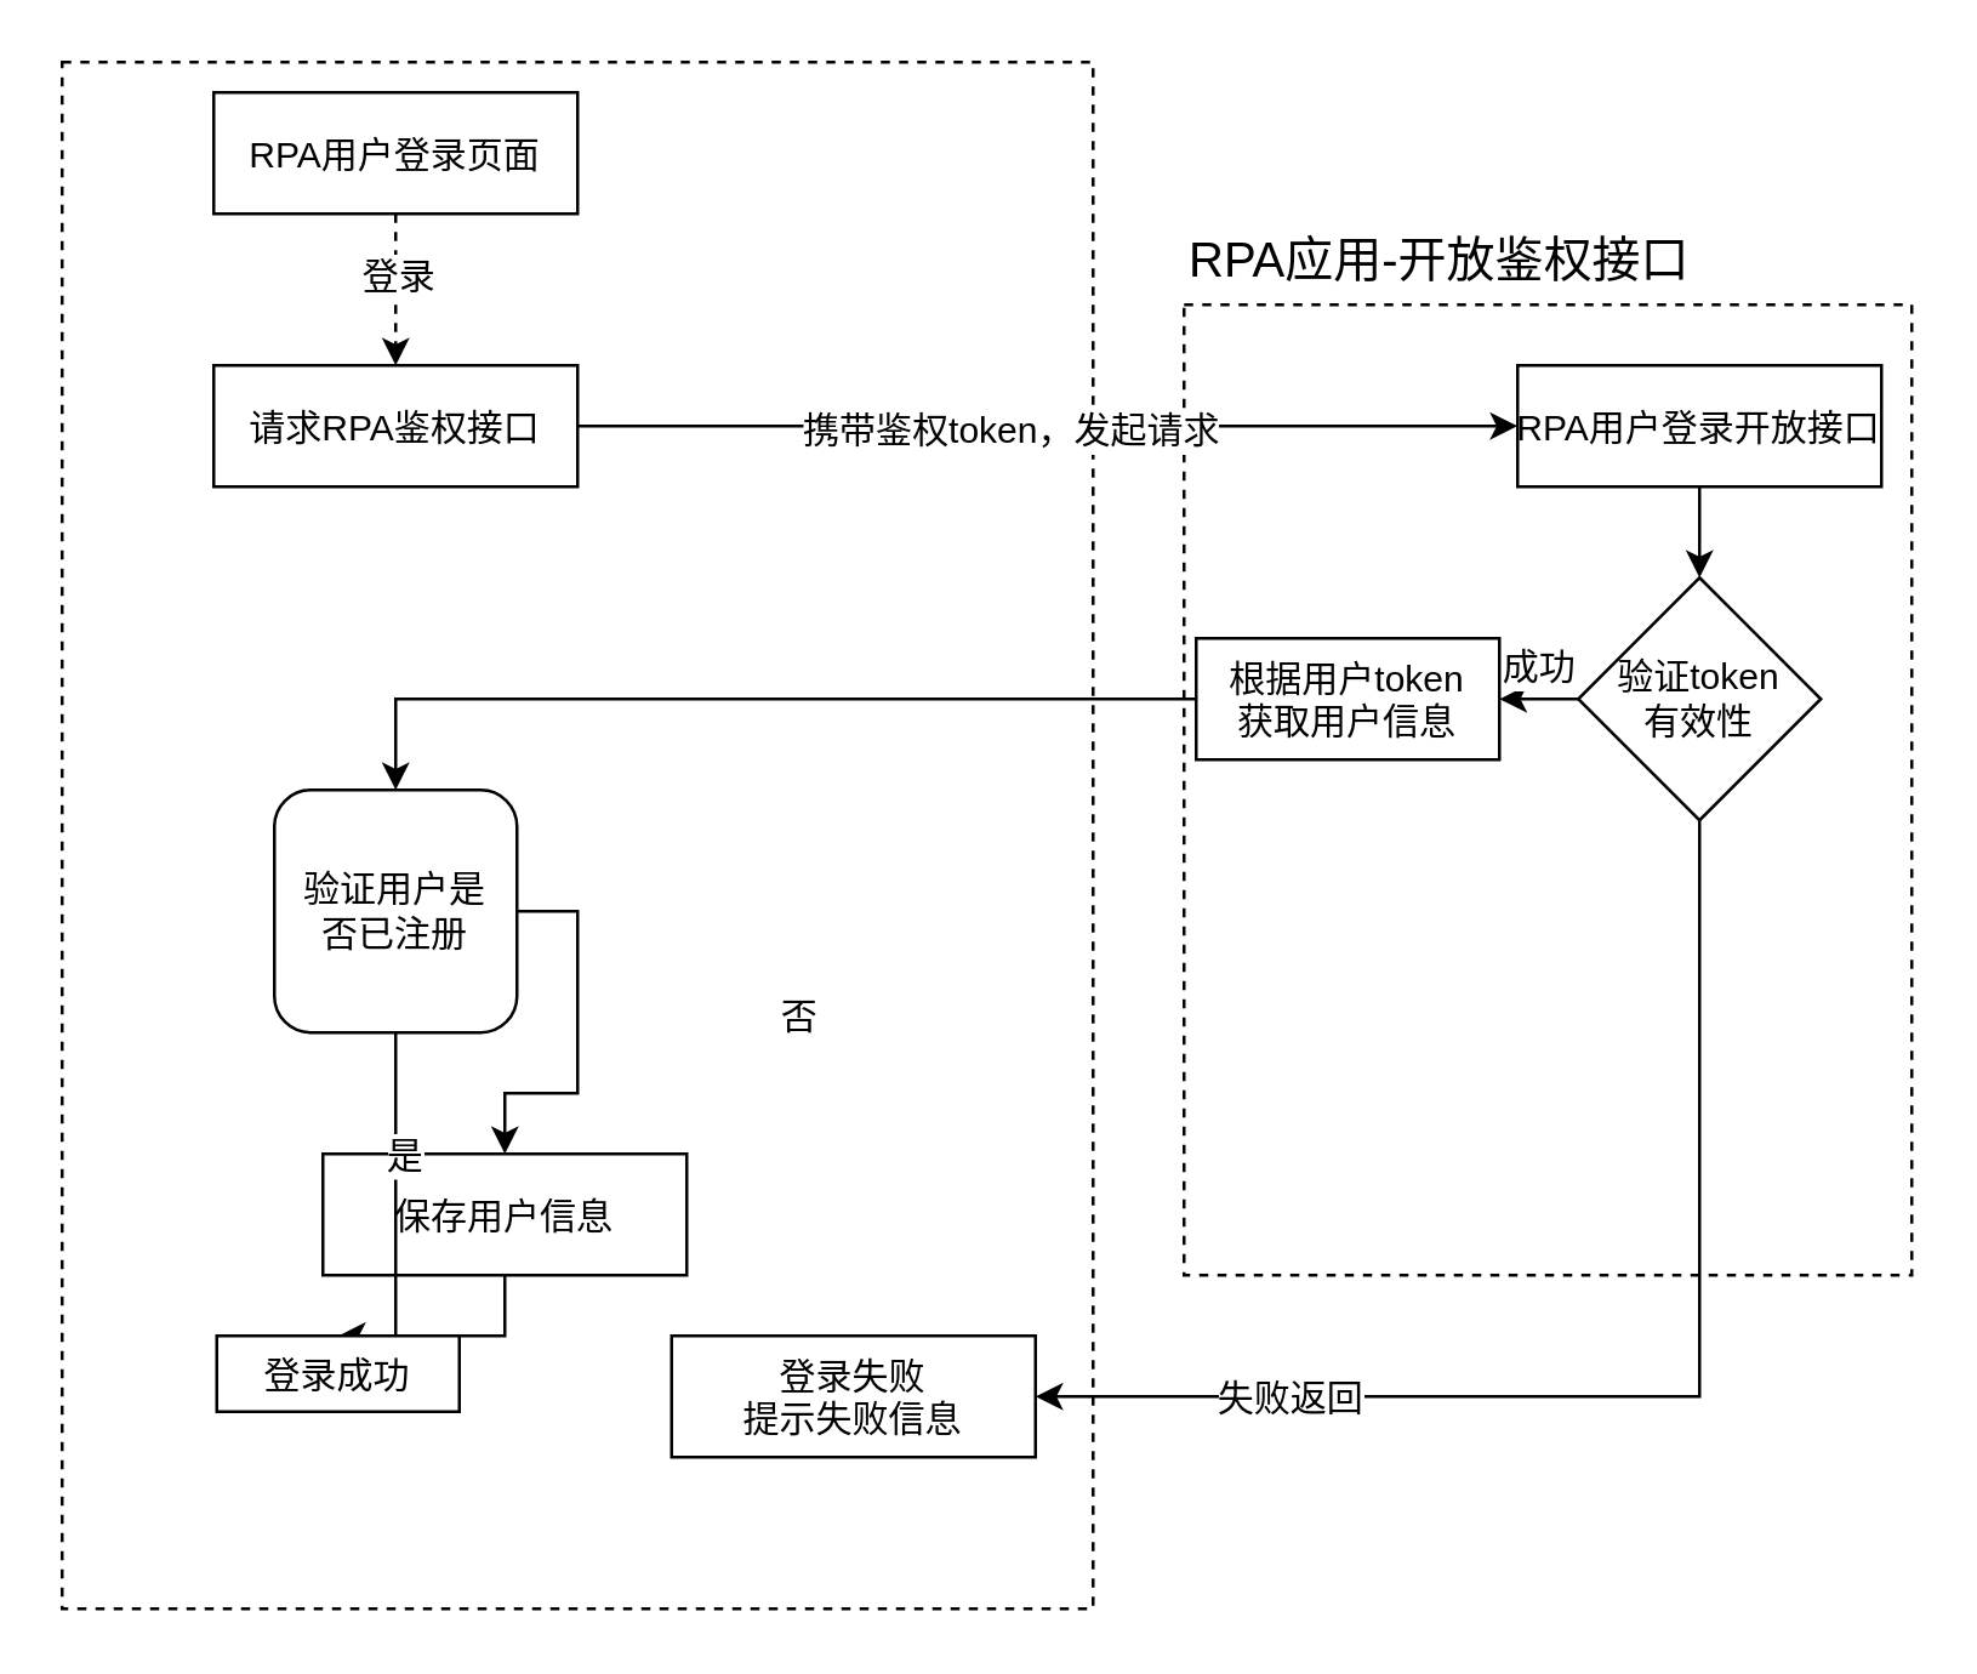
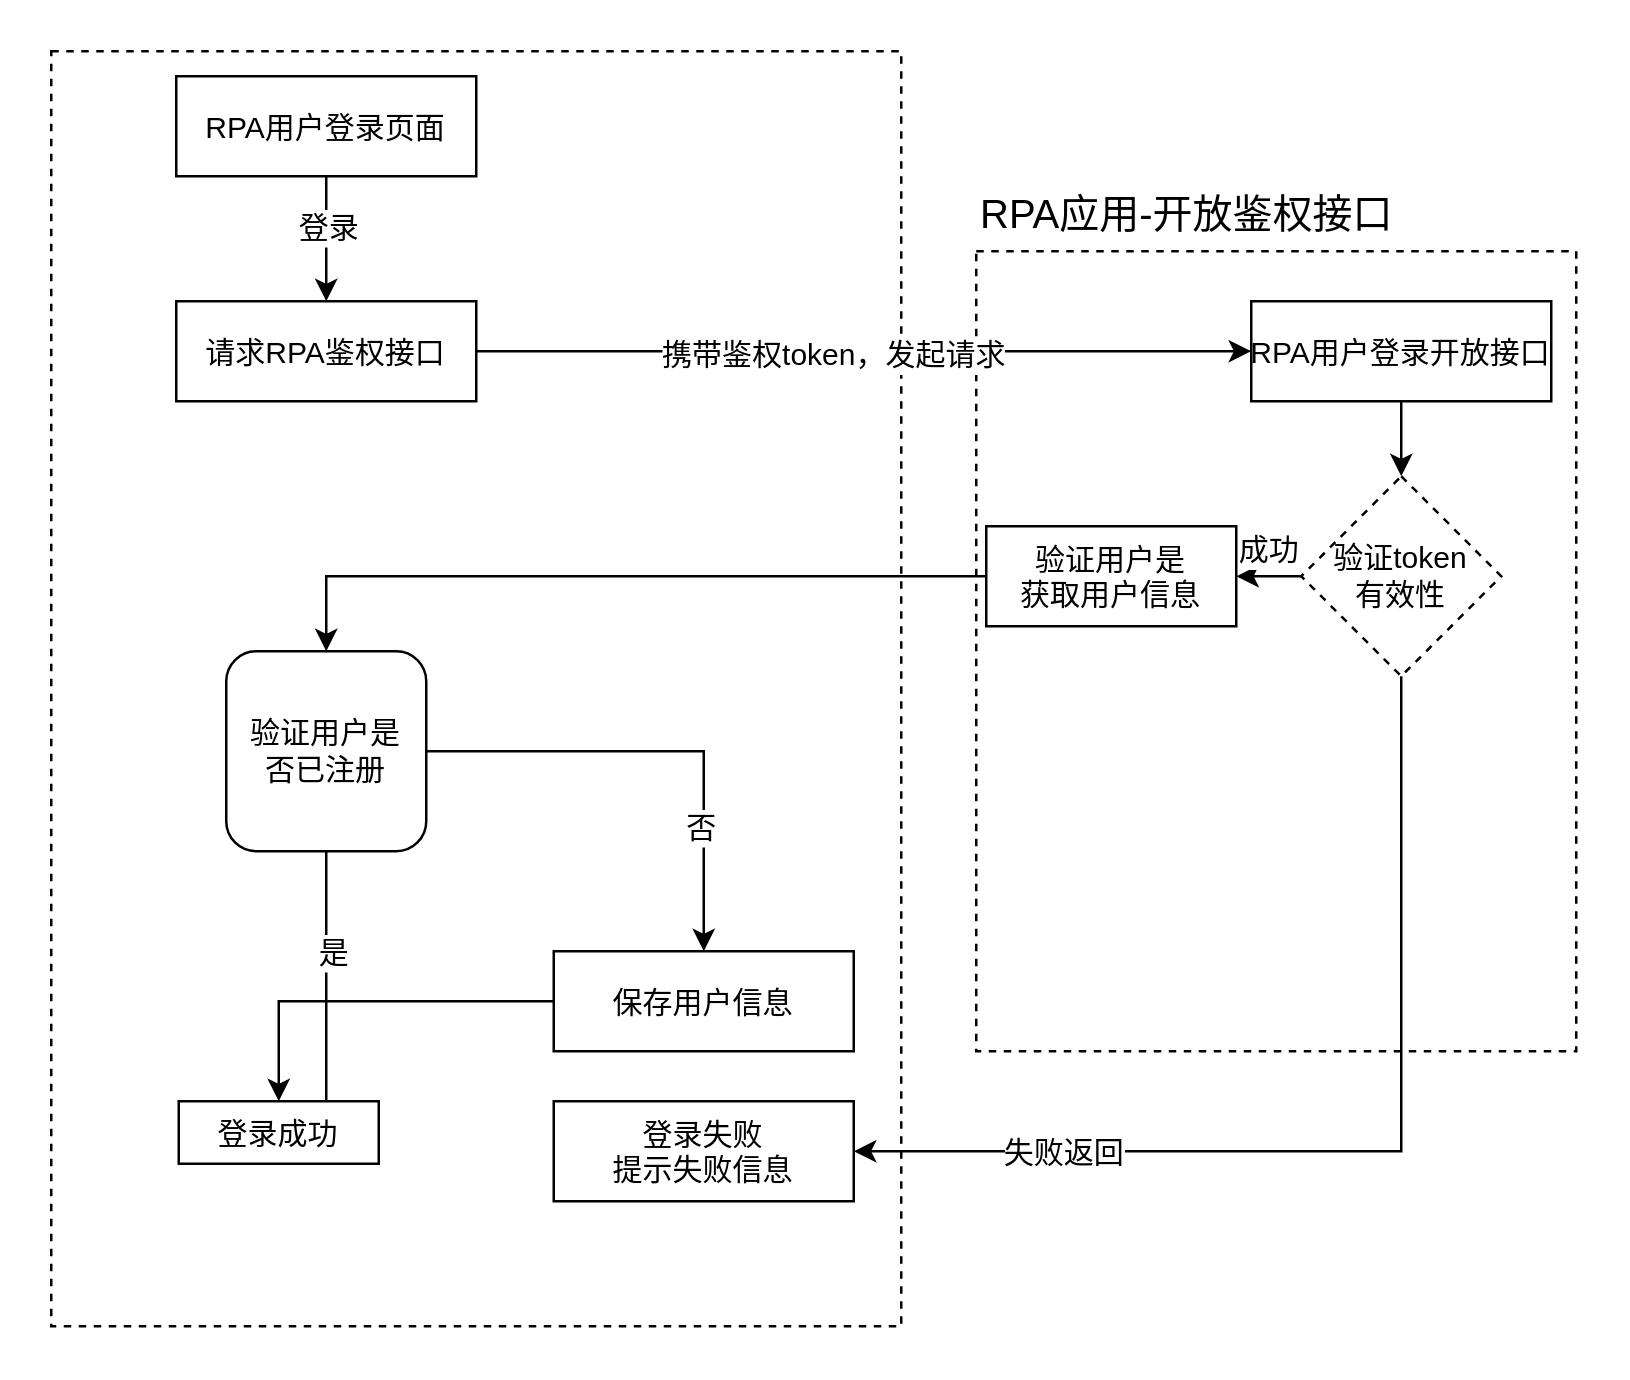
  <mxCell id="0" />
  <mxCell id="1" parent="0" />
  <mxCell id="2" value="" style="fontStyle=0;dashed=1;" parent="1" vertex="1"><mxGeometry x="20" y="20" width="340" height="510" as="geometry" /></mxCell>
  <mxCell id="3" value="" style="fontStyle=0;dashed=1;" parent="1" vertex="1"><mxGeometry x="390" y="100" width="240" height="320" as="geometry" /></mxCell>
  <mxCell id="4" value="RPA应用-开放鉴权接口" style="text;html=1;strokeColor=none;fillColor=none;align=left;verticalAlign=middle;whiteSpace=wrap;rounded=0;fontSize=16;" parent="1" vertex="1"><mxGeometry x="390" y="70" width="220" height="30" as="geometry" /></mxCell>
- <mxCell id="5" style="edgeStyle=orthogonalEdgeStyle;rounded=0;orthogonalLoop=1;jettySize=auto;html=1;fontFamily=Helvetica;fontSize=12;fontColor=default;entryX=0.5;entryY=0;entryDx=0;entryDy=0;dashed=1;" parent="1" source="7" target="10" edge="1"><mxGeometry relative="1" as="geometry"><mxPoint x="130" y="120" as="targetPoint" /></mxGeometry></mxCell>
+ <mxCell id="5" style="edgeStyle=orthogonalEdgeStyle;rounded=0;orthogonalLoop=1;jettySize=auto;html=1;fontFamily=Helvetica;fontSize=12;fontColor=default;entryX=0.5;entryY=0;entryDx=0;entryDy=0;" parent="1" source="7" target="10" edge="1"><mxGeometry relative="1" as="geometry"><mxPoint x="130" y="120" as="targetPoint" /></mxGeometry></mxCell>
  <mxCell id="6" value="登录" style="edgeLabel;html=1;align=center;verticalAlign=middle;resizable=0;points=[];fontSize=12;fontFamily=Helvetica;fontColor=default;" parent="5" vertex="1" connectable="0"><mxGeometry x="0.333" y="-2" relative="1" as="geometry"><mxPoint x="2" y="-13" as="offset" /></mxGeometry></mxCell>
  <mxCell id="7" value="RPA用户登录页面" style="fontStyle=0;fontSize=12;" parent="1" vertex="1"><mxGeometry x="70" y="30" width="120" height="40" as="geometry" /></mxCell>
  <mxCell id="8" style="edgeStyle=orthogonalEdgeStyle;rounded=0;orthogonalLoop=1;jettySize=auto;html=1;entryX=0;entryY=0.5;entryDx=0;entryDy=0;fontFamily=Helvetica;fontSize=12;fontColor=default;" parent="1" source="10" target="12" edge="1"><mxGeometry relative="1" as="geometry" /></mxCell>
  <mxCell id="9" value="携带鉴权token，发起请求" style="edgeLabel;html=1;align=center;verticalAlign=middle;resizable=0;points=[];fontSize=12;fontFamily=Helvetica;fontColor=default;" parent="8" vertex="1" connectable="0"><mxGeometry x="-0.083" y="-1" relative="1" as="geometry"><mxPoint as="offset" /></mxGeometry></mxCell>
  <mxCell id="10" value="请求RPA鉴权接口" style="fontStyle=0;fontSize=12;" parent="1" vertex="1"><mxGeometry x="70" y="120" width="120" height="40" as="geometry" /></mxCell>
  <mxCell id="11" style="edgeStyle=orthogonalEdgeStyle;rounded=0;orthogonalLoop=1;jettySize=auto;html=1;entryX=0.5;entryY=0;entryDx=0;entryDy=0;fontFamily=Helvetica;fontSize=12;fontColor=default;" parent="1" source="12" target="19" edge="1"><mxGeometry relative="1" as="geometry" /></mxCell>
  <mxCell id="12" value="RPA用户登录开放接口" style="fontStyle=0;fontSize=12;" parent="1" vertex="1"><mxGeometry x="500" y="120" width="120" height="40" as="geometry" /></mxCell>
  <mxCell id="13" style="edgeStyle=orthogonalEdgeStyle;rounded=0;orthogonalLoop=1;jettySize=auto;html=1;fontFamily=Helvetica;fontSize=12;fontColor=default;exitX=0;exitY=0.5;exitDx=0;exitDy=0;entryX=0.5;entryY=0;entryDx=0;entryDy=0;" parent="1" target="27" edge="1"><mxGeometry relative="1" as="geometry"><mxPoint x="130" y="210" as="targetPoint" /><Array as="points"><mxPoint x="130" y="230" /></Array><mxPoint x="400" y="230" as="sourcePoint" /></mxGeometry></mxCell>
  <mxCell id="14" value="登录失败&#10;提示失败信息" style="fontStyle=0;fontSize=12;" parent="1" vertex="1"><mxGeometry x="221" y="440" width="120" height="40" as="geometry" /></mxCell>
  <mxCell id="15" style="edgeStyle=orthogonalEdgeStyle;rounded=0;orthogonalLoop=1;jettySize=auto;html=1;fontFamily=Helvetica;fontSize=12;fontColor=default;entryX=1;entryY=0.5;entryDx=0;entryDy=0;" parent="1" source="19" target="29" edge="1"><mxGeometry relative="1" as="geometry"><Array as="points"><mxPoint x="500" y="230" /></Array><mxPoint x="480" y="230" as="targetPoint" /></mxGeometry></mxCell>
  <mxCell id="16" value="成功" style="edgeLabel;html=1;align=center;verticalAlign=middle;resizable=0;points=[];fontSize=12;fontFamily=Helvetica;fontColor=default;" parent="15" vertex="1" connectable="0"><mxGeometry x="0.05" relative="1" as="geometry"><mxPoint y="-11" as="offset" /></mxGeometry></mxCell>
  <mxCell id="17" style="edgeStyle=orthogonalEdgeStyle;rounded=0;orthogonalLoop=1;jettySize=auto;html=1;entryX=1;entryY=0.5;entryDx=0;entryDy=0;fontFamily=Helvetica;fontSize=12;fontColor=default;exitX=0.5;exitY=1;exitDx=0;exitDy=0;" parent="1" source="19" target="14" edge="1"><mxGeometry relative="1" as="geometry"><Array as="points"><mxPoint x="560" y="460" /></Array></mxGeometry></mxCell>
  <mxCell id="18" value="失败返回" style="edgeLabel;html=1;align=center;verticalAlign=middle;resizable=0;points=[];fontSize=12;fontFamily=Helvetica;fontColor=default;" parent="17" vertex="1" connectable="0"><mxGeometry x="0.604" y="3" relative="1" as="geometry"><mxPoint x="2" y="-3" as="offset" /></mxGeometry></mxCell>
- <mxCell id="19" value="验证token&lt;br&gt;有效性" style="rhombus;whiteSpace=wrap;html=1;fontFamily=Helvetica;fontSize=12;fontColor=default;" parent="1" vertex="1"><mxGeometry x="520" y="190" width="80" height="80" as="geometry" /></mxCell>
+ <mxCell id="19" value="验证token&lt;br&gt;有效性" style="rhombus;whiteSpace=wrap;html=1;fontFamily=Helvetica;fontSize=12;fontColor=default;dashed=1;" parent="1" vertex="1"><mxGeometry x="520" y="190" width="80" height="80" as="geometry" /></mxCell>
  <mxCell id="20" style="edgeStyle=orthogonalEdgeStyle;rounded=0;orthogonalLoop=1;jettySize=auto;html=1;fontFamily=Helvetica;fontSize=12;fontColor=default;" parent="1" source="21" target="28" edge="1"><mxGeometry relative="1" as="geometry" /></mxCell>
- <mxCell id="21" value="保存用户信息" style="fontStyle=0;fontSize=12;" parent="1" vertex="1"><mxGeometry x="106" y="380" width="120" height="40" as="geometry" /></mxCell>
+ <mxCell id="21" value="保存用户信息" style="fontStyle=0;fontSize=12;" parent="1" vertex="1"><mxGeometry x="221" y="380" width="120" height="40" as="geometry" /></mxCell>
  <mxCell id="22" style="edgeStyle=orthogonalEdgeStyle;rounded=0;orthogonalLoop=1;jettySize=auto;html=1;entryX=0.5;entryY=0;entryDx=0;entryDy=0;fontFamily=Helvetica;fontSize=12;fontColor=default;exitX=1;exitY=0.5;exitDx=0;exitDy=0;" parent="1" source="27" target="21" edge="1"><mxGeometry relative="1" as="geometry"><mxPoint x="130" y="210" as="sourcePoint" /></mxGeometry></mxCell>
  <mxCell id="23" value="否" style="edgeLabel;html=1;align=center;verticalAlign=middle;resizable=0;points=[];fontSize=12;fontFamily=Helvetica;fontColor=default;" parent="22" vertex="1" connectable="0"><mxGeometry x="-0.613" relative="1" as="geometry"><mxPoint x="72" y="30" as="offset" /></mxGeometry></mxCell>
  <mxCell id="24" style="edgeStyle=orthogonalEdgeStyle;rounded=0;orthogonalLoop=1;jettySize=auto;html=1;fontFamily=Helvetica;fontSize=12;fontColor=default;entryX=0.5;entryY=0;entryDx=0;entryDy=0;exitX=0.5;exitY=1;exitDx=0;exitDy=0;" parent="1" source="27" target="28" edge="1"><mxGeometry relative="1" as="geometry"><Array as="points"><mxPoint x="131" y="300" /><mxPoint x="130" y="300" /><mxPoint x="130" y="460" /><mxPoint x="131" y="460" /></Array></mxGeometry></mxCell>
  <mxCell id="25" value="是" style="edgeLabel;html=1;align=center;verticalAlign=middle;resizable=0;points=[];fontSize=12;fontFamily=Helvetica;fontColor=default;" parent="24" vertex="1" connectable="0"><mxGeometry x="-0.764" relative="1" as="geometry"><mxPoint as="offset" /></mxGeometry></mxCell>
  <mxCell id="26" value="是" style="edgeLabel;html=1;align=center;verticalAlign=middle;resizable=0;points=[];fontSize=12;fontFamily=Helvetica;fontColor=default;" parent="24" vertex="1" connectable="0"><mxGeometry x="0.012" y="2" relative="1" as="geometry"><mxPoint as="offset" /></mxGeometry></mxCell>
  <mxCell id="27" value="验证用户是&lt;br&gt;否已注册" style="whiteSpace=wrap;html=1;fontFamily=Helvetica;fontSize=12;fontColor=default;rounded=1;" parent="1" vertex="1"><mxGeometry x="90" y="260" width="80" height="80" as="geometry" /></mxCell>
  <mxCell id="28" value="登录成功" style="fontStyle=0;fontSize=12;" parent="1" vertex="1"><mxGeometry x="71" y="440" width="80" height="25" as="geometry" /></mxCell>
- <mxCell id="29" value="根据用户token&#10;获取用户信息" style="fontStyle=0;fontSize=12;" vertex="1" parent="1"><mxGeometry x="394" y="210" width="100" height="40" as="geometry" /></mxCell>
+ <mxCell id="29" value="验证用户是&#10;获取用户信息" style="fontStyle=0;fontSize=12;" vertex="1" parent="1"><mxGeometry x="394" y="210" width="100" height="40" as="geometry" /></mxCell>
